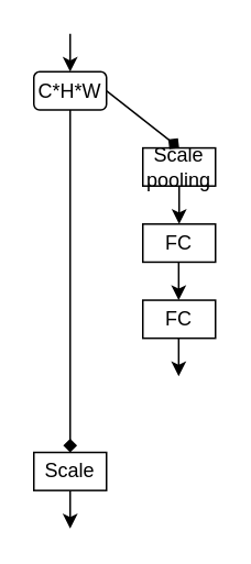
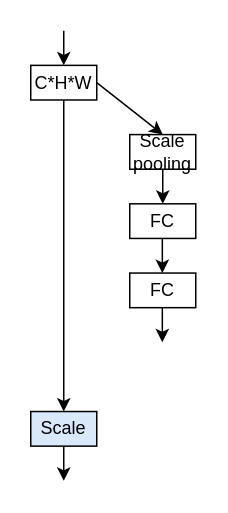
  <mxCell id="0" />
  <mxCell id="1" parent="0" />
  <mxCell id="2" value="" style="group" vertex="1" connectable="0" parent="1"><mxGeometry x="20" y="20" width="110" height="300" as="geometry" /></mxCell>
  <mxCell id="3" value="" style="endArrow=classic;html=1;rounded=0;strokeWidth=1;entryX=0.5;entryY=0;entryDx=0;entryDy=0;" edge="1" parent="2" target="4"><mxGeometry width="50" height="50" relative="1" as="geometry"><mxPoint x="22" as="sourcePoint" /><mxPoint x="27.5" y="28.846" as="targetPoint" /></mxGeometry></mxCell>
- <mxCell id="4" value="C*H*W" style="whiteSpace=wrap;html=1;flipH=0;flipV=0;container=0;rounded=1;" vertex="1" parent="2"><mxGeometry y="23.077" width="44" height="23.077" as="geometry" /></mxCell>
+ <mxCell id="4" value="C*H*W" style="rounded=0;whiteSpace=wrap;html=1;flipH=0;flipV=0;container=0;" vertex="1" parent="2"><mxGeometry y="23.077" width="44" height="23.077" as="geometry" /></mxCell>
  <mxCell id="5" value="Scale pooling" style="rounded=0;whiteSpace=wrap;html=1;container=0;" vertex="1" parent="2"><mxGeometry x="66" y="69.231" width="44" height="23.077" as="geometry" /></mxCell>
  <mxCell id="6" value="FC" style="rounded=0;whiteSpace=wrap;html=1;container=0;" vertex="1" parent="2"><mxGeometry x="66" y="115.385" width="44" height="23.077" as="geometry" /></mxCell>
- <mxCell id="7" value="" style="endArrow=diamond;html=1;rounded=0;exitX=1;exitY=0.5;exitDx=0;exitDy=0;entryX=0.5;entryY=0;entryDx=0;entryDy=0;" edge="1" parent="2" source="4" target="5"><mxGeometry width="50" height="50" relative="1" as="geometry"><mxPoint x="82.5" y="51.923" as="sourcePoint" /><mxPoint x="110.0" y="23.077" as="targetPoint" /></mxGeometry></mxCell>
+ <mxCell id="7" value="" style="endArrow=classic;html=1;rounded=0;exitX=1;exitY=0.5;exitDx=0;exitDy=0;entryX=0.5;entryY=0;entryDx=0;entryDy=0;" edge="1" parent="2" source="4" target="5"><mxGeometry width="50" height="50" relative="1" as="geometry"><mxPoint x="82.5" y="51.923" as="sourcePoint" /><mxPoint x="110.0" y="23.077" as="targetPoint" /></mxGeometry></mxCell>
  <mxCell id="8" value="FC" style="rounded=0;whiteSpace=wrap;html=1;container=0;" vertex="1" parent="2"><mxGeometry x="66" y="161.538" width="44" height="23.077" as="geometry" /></mxCell>
- <mxCell id="9" value="Scale" style="rounded=0;whiteSpace=wrap;html=1;container=0;" vertex="1" parent="2"><mxGeometry y="253.846" width="44" height="23.077" as="geometry" /></mxCell>
+ <mxCell id="9" value="Scale" style="rounded=0;whiteSpace=wrap;html=1;container=0;fillColor=#dae8fc;" vertex="1" parent="2"><mxGeometry y="253.846" width="44" height="23.077" as="geometry" /></mxCell>
  <mxCell id="10" value="" style="endArrow=classic;html=1;rounded=0;exitX=0.5;exitY=1;exitDx=0;exitDy=0;entryX=0.5;entryY=0;entryDx=0;entryDy=0;" edge="1" parent="2" source="5" target="6"><mxGeometry width="50" height="50" relative="1" as="geometry"><mxPoint x="170.5" y="150" as="sourcePoint" /><mxPoint x="198.0" y="121.154" as="targetPoint" /></mxGeometry></mxCell>
  <mxCell id="11" value="" style="endArrow=classic;html=1;rounded=0;exitX=0.5;exitY=1;exitDx=0;exitDy=0;entryX=0.5;entryY=0;entryDx=0;entryDy=0;" edge="1" parent="2"><mxGeometry width="50" height="50" relative="1" as="geometry"><mxPoint x="87.725" y="138.462" as="sourcePoint" /><mxPoint x="87.725" y="161.538" as="targetPoint" /></mxGeometry></mxCell>
  <mxCell id="12" value="" style="endArrow=classic;html=1;rounded=0;exitX=0.5;exitY=1;exitDx=0;exitDy=0;entryX=0.5;entryY=0;entryDx=0;entryDy=0;" edge="1" parent="2"><mxGeometry width="50" height="50" relative="1" as="geometry"><mxPoint x="87.725" y="184.615" as="sourcePoint" /><mxPoint x="87.725" y="207.692" as="targetPoint" /></mxGeometry></mxCell>
  <mxCell id="13" value="" style="endArrow=classic;html=1;rounded=0;strokeWidth=1;exitX=0.5;exitY=1;exitDx=0;exitDy=0;" edge="1" parent="2" source="9"><mxGeometry width="50" height="50" relative="1" as="geometry"><mxPoint x="33" y="288.462" as="sourcePoint" /><mxPoint x="22" y="300" as="targetPoint" /></mxGeometry></mxCell>
- <mxCell id="14" value="" style="endArrow=diamond;html=1;rounded=0;exitX=0.5;exitY=1;exitDx=0;exitDy=0;entryX=0.5;entryY=0;entryDx=0;entryDy=0;" edge="1" parent="2" source="4" target="9"><mxGeometry width="50" height="50" relative="1" as="geometry"><mxPoint x="170.5" y="155.769" as="sourcePoint" /><mxPoint x="198.0" y="126.923" as="targetPoint" /></mxGeometry></mxCell>
+ <mxCell id="14" value="" style="endArrow=classic;html=1;rounded=0;exitX=0.5;exitY=1;exitDx=0;exitDy=0;entryX=0.5;entryY=0;entryDx=0;entryDy=0;" edge="1" parent="2" source="4" target="9"><mxGeometry width="50" height="50" relative="1" as="geometry"><mxPoint x="170.5" y="155.769" as="sourcePoint" /><mxPoint x="198.0" y="126.923" as="targetPoint" /></mxGeometry></mxCell>
